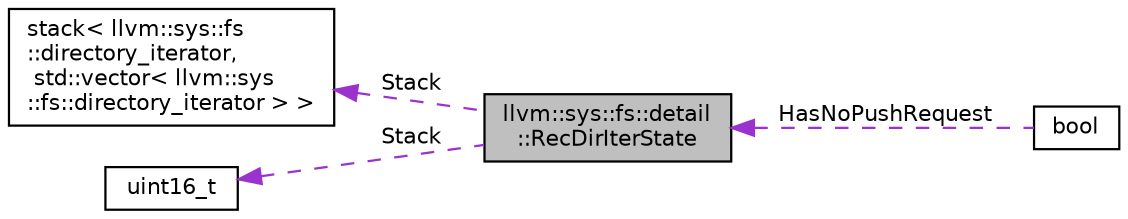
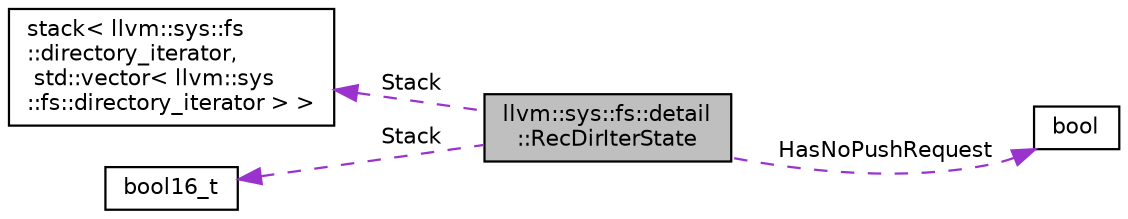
  digraph {
    rankdir=LR
    node [color=black fontname=Helvetica fontsize=10 shape=box]
    edge [color=darkorchid3 dir=back fontname=Helvetica fontsize=10 labelfontname=Helvetica labelfontsize=10 style=dashed]
    n1 [fillcolor=grey75 fontcolor=black height=0.2 label="llvm::sys::fs::detail\l::RecDirIterState" style=filled width=0.4]
    n2 [height=0.2 label="stack\< llvm::sys::fs\l::directory_iterator,\l std::vector\< llvm::sys\l::fs::directory_iterator \> \>" width=0.4]
-   n3 [height=0.2 label=uint16_t width=0.4]
+   n3 [height=0.2 label=bool16_t width=0.4]
    n4 [height=0.2 label=bool width=0.4]
    n2 -> n1 [label=" Stack"]
    n3 -> n1 [label=" Stack"]
-   n1 -> n4 [label=" HasNoPushRequest"]
+   n4 -> n1 [label=" HasNoPushRequest"]
  }
